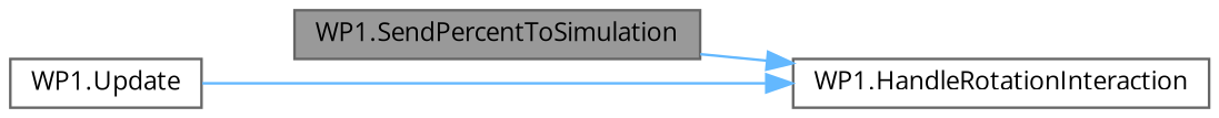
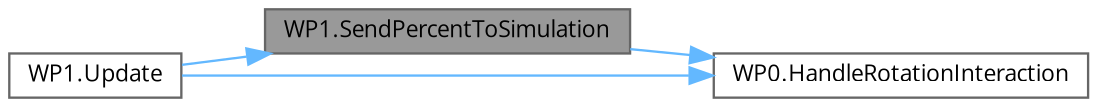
  digraph {
    fontname="Open Sans"
    rankdir=RL
    node [color=grey40 fillcolor=white fontname="Open Sans" fontsize=10 shape=box style=filled]
    edge [color=steelblue1 dir=back fontname="Open Sans" fontsize=10 labelfontname=Helvetica labelfontsize=10 style=solid]
    n1 [color=gray40 fillcolor=grey60 fontcolor=black height=0.2 label="WP1.SendPercentToSimulation" width=0.4]
    n2 [height=0.2 label="WP1.Update" width=0.4]
-   n3 [height=0.2 label="WP1.HandleRotationInteraction" width=0.4]
+   n3 [height=0.2 label="WP0.HandleRotationInteraction" width=0.4]
+   n1 -> n2
    n3 -> n1
    n3 -> n2
  }
